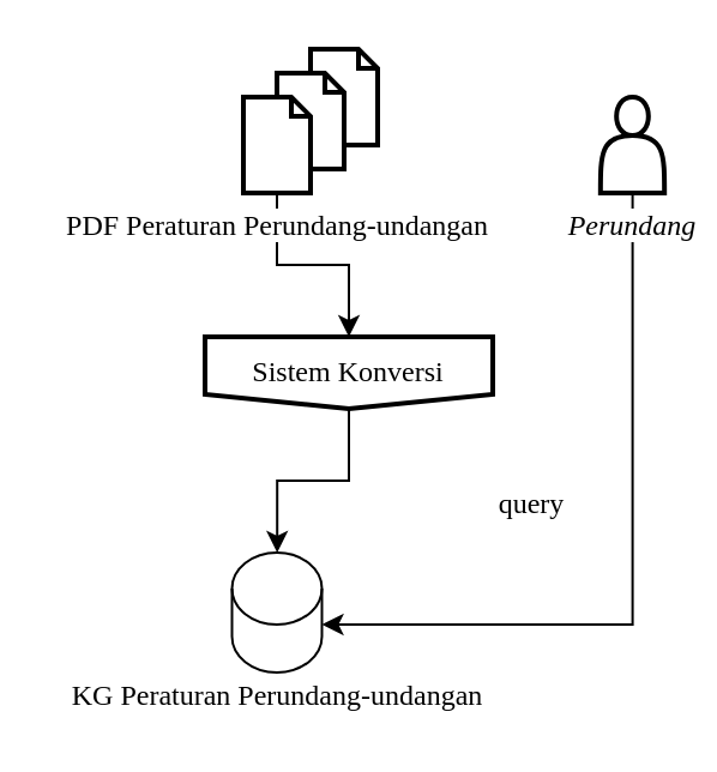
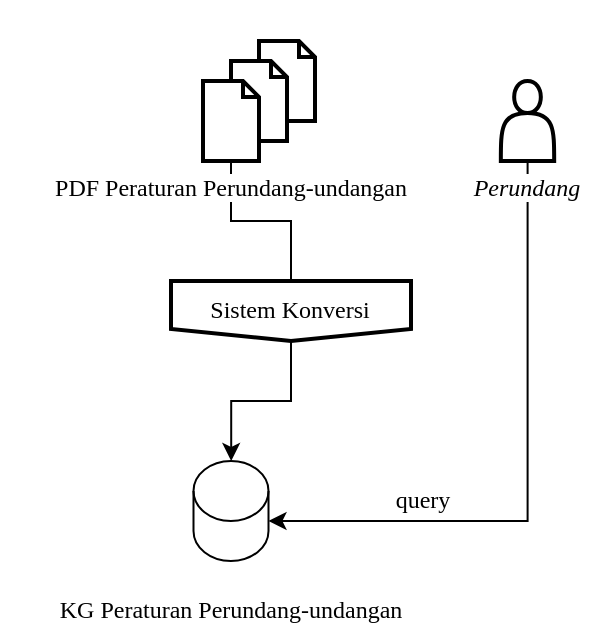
  <mxCell id="0" />
  <mxCell id="1" parent="0" />
  <mxCell id="2" value="" style="html=1;verticalLabelPosition=bottom;align=center;labelBackgroundColor=#ffffff;verticalAlign=top;strokeWidth=2;shadow=0;dashed=0;shape=mxgraph.ios7.icons.document;" vertex="1" parent="1"><mxGeometry x="129" y="20" width="28" height="40" as="geometry" /></mxCell>
  <mxCell id="3" value="" style="html=1;verticalLabelPosition=bottom;align=center;labelBackgroundColor=#ffffff;verticalAlign=top;strokeWidth=2;shadow=0;dashed=0;shape=mxgraph.ios7.icons.document;" vertex="1" parent="1"><mxGeometry x="115" y="30" width="28" height="40" as="geometry" /></mxCell>
- <mxCell id="4" style="edgeStyle=orthogonalEdgeStyle;rounded=0;orthogonalLoop=1;jettySize=auto;html=1;entryX=0.5;entryY=0;entryDx=0;entryDy=0;" edge="1" parent="1" source="5" target="7"><mxGeometry relative="1" as="geometry" /></mxCell>
+ <mxCell id="4" style="edgeStyle=orthogonalEdgeStyle;rounded=0;orthogonalLoop=1;jettySize=auto;html=1;entryX=0.5;entryY=0;entryDx=0;entryDy=0;endArrow=none;" edge="1" parent="1" source="5" target="7"><mxGeometry relative="1" as="geometry" /></mxCell>
  <mxCell id="5" value="&lt;font face=&quot;Times New Roman&quot;&gt;PDF Peraturan Perundang-undangan&lt;/font&gt;" style="html=1;verticalLabelPosition=bottom;align=center;labelBackgroundColor=#ffffff;verticalAlign=top;strokeWidth=2;shadow=0;dashed=0;shape=mxgraph.ios7.icons.document;" vertex="1" parent="1"><mxGeometry x="101" y="40" width="28" height="40" as="geometry" /></mxCell>
  <mxCell id="6" style="edgeStyle=orthogonalEdgeStyle;rounded=0;orthogonalLoop=1;jettySize=auto;html=1;" edge="1" parent="1" source="7" target="10"><mxGeometry relative="1" as="geometry" /></mxCell>
  <mxCell id="7" value="&lt;font face=&quot;Times New Roman&quot;&gt;Sistem Konversi&lt;/font&gt;" style="shape=offPageConnector;whiteSpace=wrap;html=1;labelBackgroundColor=white;sketch=0;strokeWidth=2;size=0.2;" vertex="1" parent="1"><mxGeometry x="85" y="140" width="120" height="30" as="geometry" /></mxCell>
  <mxCell id="8" style="edgeStyle=orthogonalEdgeStyle;rounded=0;orthogonalLoop=1;jettySize=auto;html=1;entryX=1;entryY=0;entryDx=0;entryDy=30;entryPerimeter=0;" edge="1" parent="1" source="9" target="10"><mxGeometry relative="1" as="geometry"><Array as="points"><mxPoint x="263" y="260" /></Array></mxGeometry></mxCell>
  <mxCell id="9" value="&lt;font face=&quot;Times New Roman&quot;&gt;&lt;i&gt;Perundang&lt;/i&gt;&lt;/font&gt;" style="shape=actor;whiteSpace=wrap;html=1;labelBackgroundColor=white;sketch=0;strokeWidth=2;fontSize=12;labelPosition=center;verticalLabelPosition=bottom;align=center;verticalAlign=top;" vertex="1" parent="1"><mxGeometry x="249.92" y="40" width="26.67" height="40" as="geometry" /></mxCell>
  <mxCell id="10" value="" style="shape=cylinder3;whiteSpace=wrap;html=1;boundedLbl=1;backgroundOutline=1;size=15;verticalAlign=top;align=center;" vertex="1" parent="1"><mxGeometry x="96.25" y="230" width="37.5" height="50" as="geometry" /></mxCell>
- <mxCell id="11" value="&lt;font face=&quot;Times New Roman&quot;&gt;KG Peraturan Perundang-undangan&lt;/font&gt;" style="text;html=1;align=center;verticalAlign=middle;resizable=0;points=[];autosize=1;strokeColor=none;" vertex="1" parent="1"><mxGeometry x="20" y="280" width="190" height="20" as="geometry" /></mxCell>
- <mxCell id="12" value="&lt;font face=&quot;Times New Roman&quot;&gt;query&lt;/font&gt;" style="text;html=1;align=center;verticalAlign=middle;resizable=0;points=[];autosize=1;strokeColor=none;" vertex="1" parent="1"><mxGeometry x="201" y="200" width="40" height="20" as="geometry" /></mxCell>
+ <mxCell id="11" value="&lt;font face=&quot;Times New Roman&quot;&gt;KG Peraturan Perundang-undangan&lt;/font&gt;" style="text;html=1;align=center;verticalAlign=middle;resizable=0;points=[];autosize=1;strokeColor=none;" vertex="1" parent="1"><mxGeometry x="20" y="295" width="190" height="20" as="geometry" /></mxCell>
+ <mxCell id="12" value="&lt;font face=&quot;Times New Roman&quot;&gt;query&lt;/font&gt;" style="text;html=1;align=center;verticalAlign=middle;resizable=0;points=[];autosize=1;strokeColor=none;" vertex="1" parent="1"><mxGeometry x="191" y="240" width="40" height="20" as="geometry" /></mxCell>
